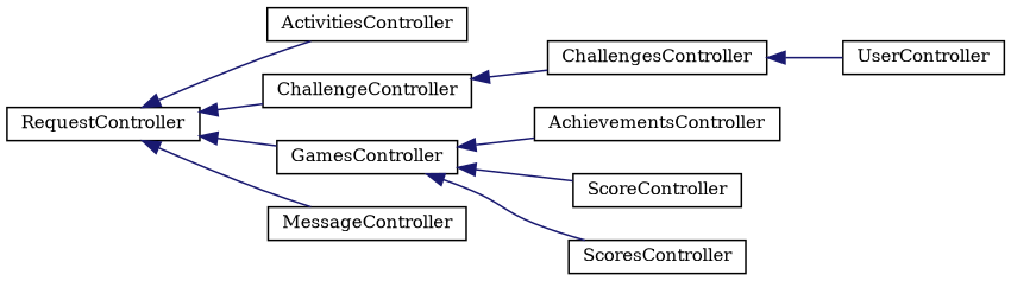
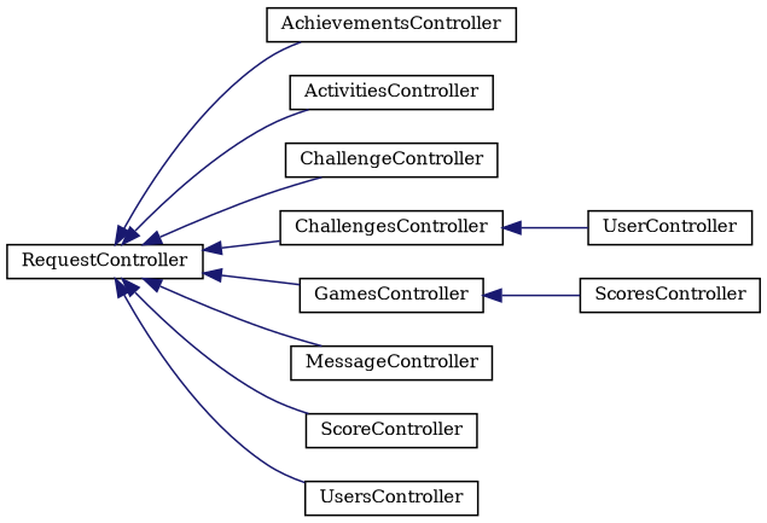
  digraph {
    fontname="DejaVu Serif"
    rankdir=LR
    node [color=black fillcolor=white fontname="DejaVu Serif" fontsize=10 shape=record style=filled]
    edge [color=midnightblue dir=back fontname="DejaVu Serif" fontsize=10 labelfontname=FreeSans labelfontsize=10 style=solid]
    n1 [height=0.2 label=RequestController width=0.4]
    n2 [height=0.2 label=AchievementsController width=0.4]
    n3 [height=0.2 label=ActivitiesController width=0.4]
    n4 [height=0.2 label=ChallengeController width=0.4]
    n5 [height=0.2 label=ChallengesController width=0.4]
    n6 [height=0.2 label=GamesController width=0.4]
    n7 [height=0.2 label=MessageController width=0.4]
    n8 [height=0.2 label=ScoreController width=0.4]
+   n9 [height=0.2 label=UsersController width=0.4]
    n10 [height=0.2 label=UserController width=0.4]
    n11 [height=0.2 label=ScoresController width=0.4]
-   n6 -> n2
+   n1 -> n2
    n1 -> n3
    n1 -> n4
-   n4 -> n5
+   n1 -> n5
    n1 -> n6
    n1 -> n7
-   n6 -> n8
+   n1 -> n8
+   n1 -> n9
    n5 -> n10
    n6 -> n11
  }
